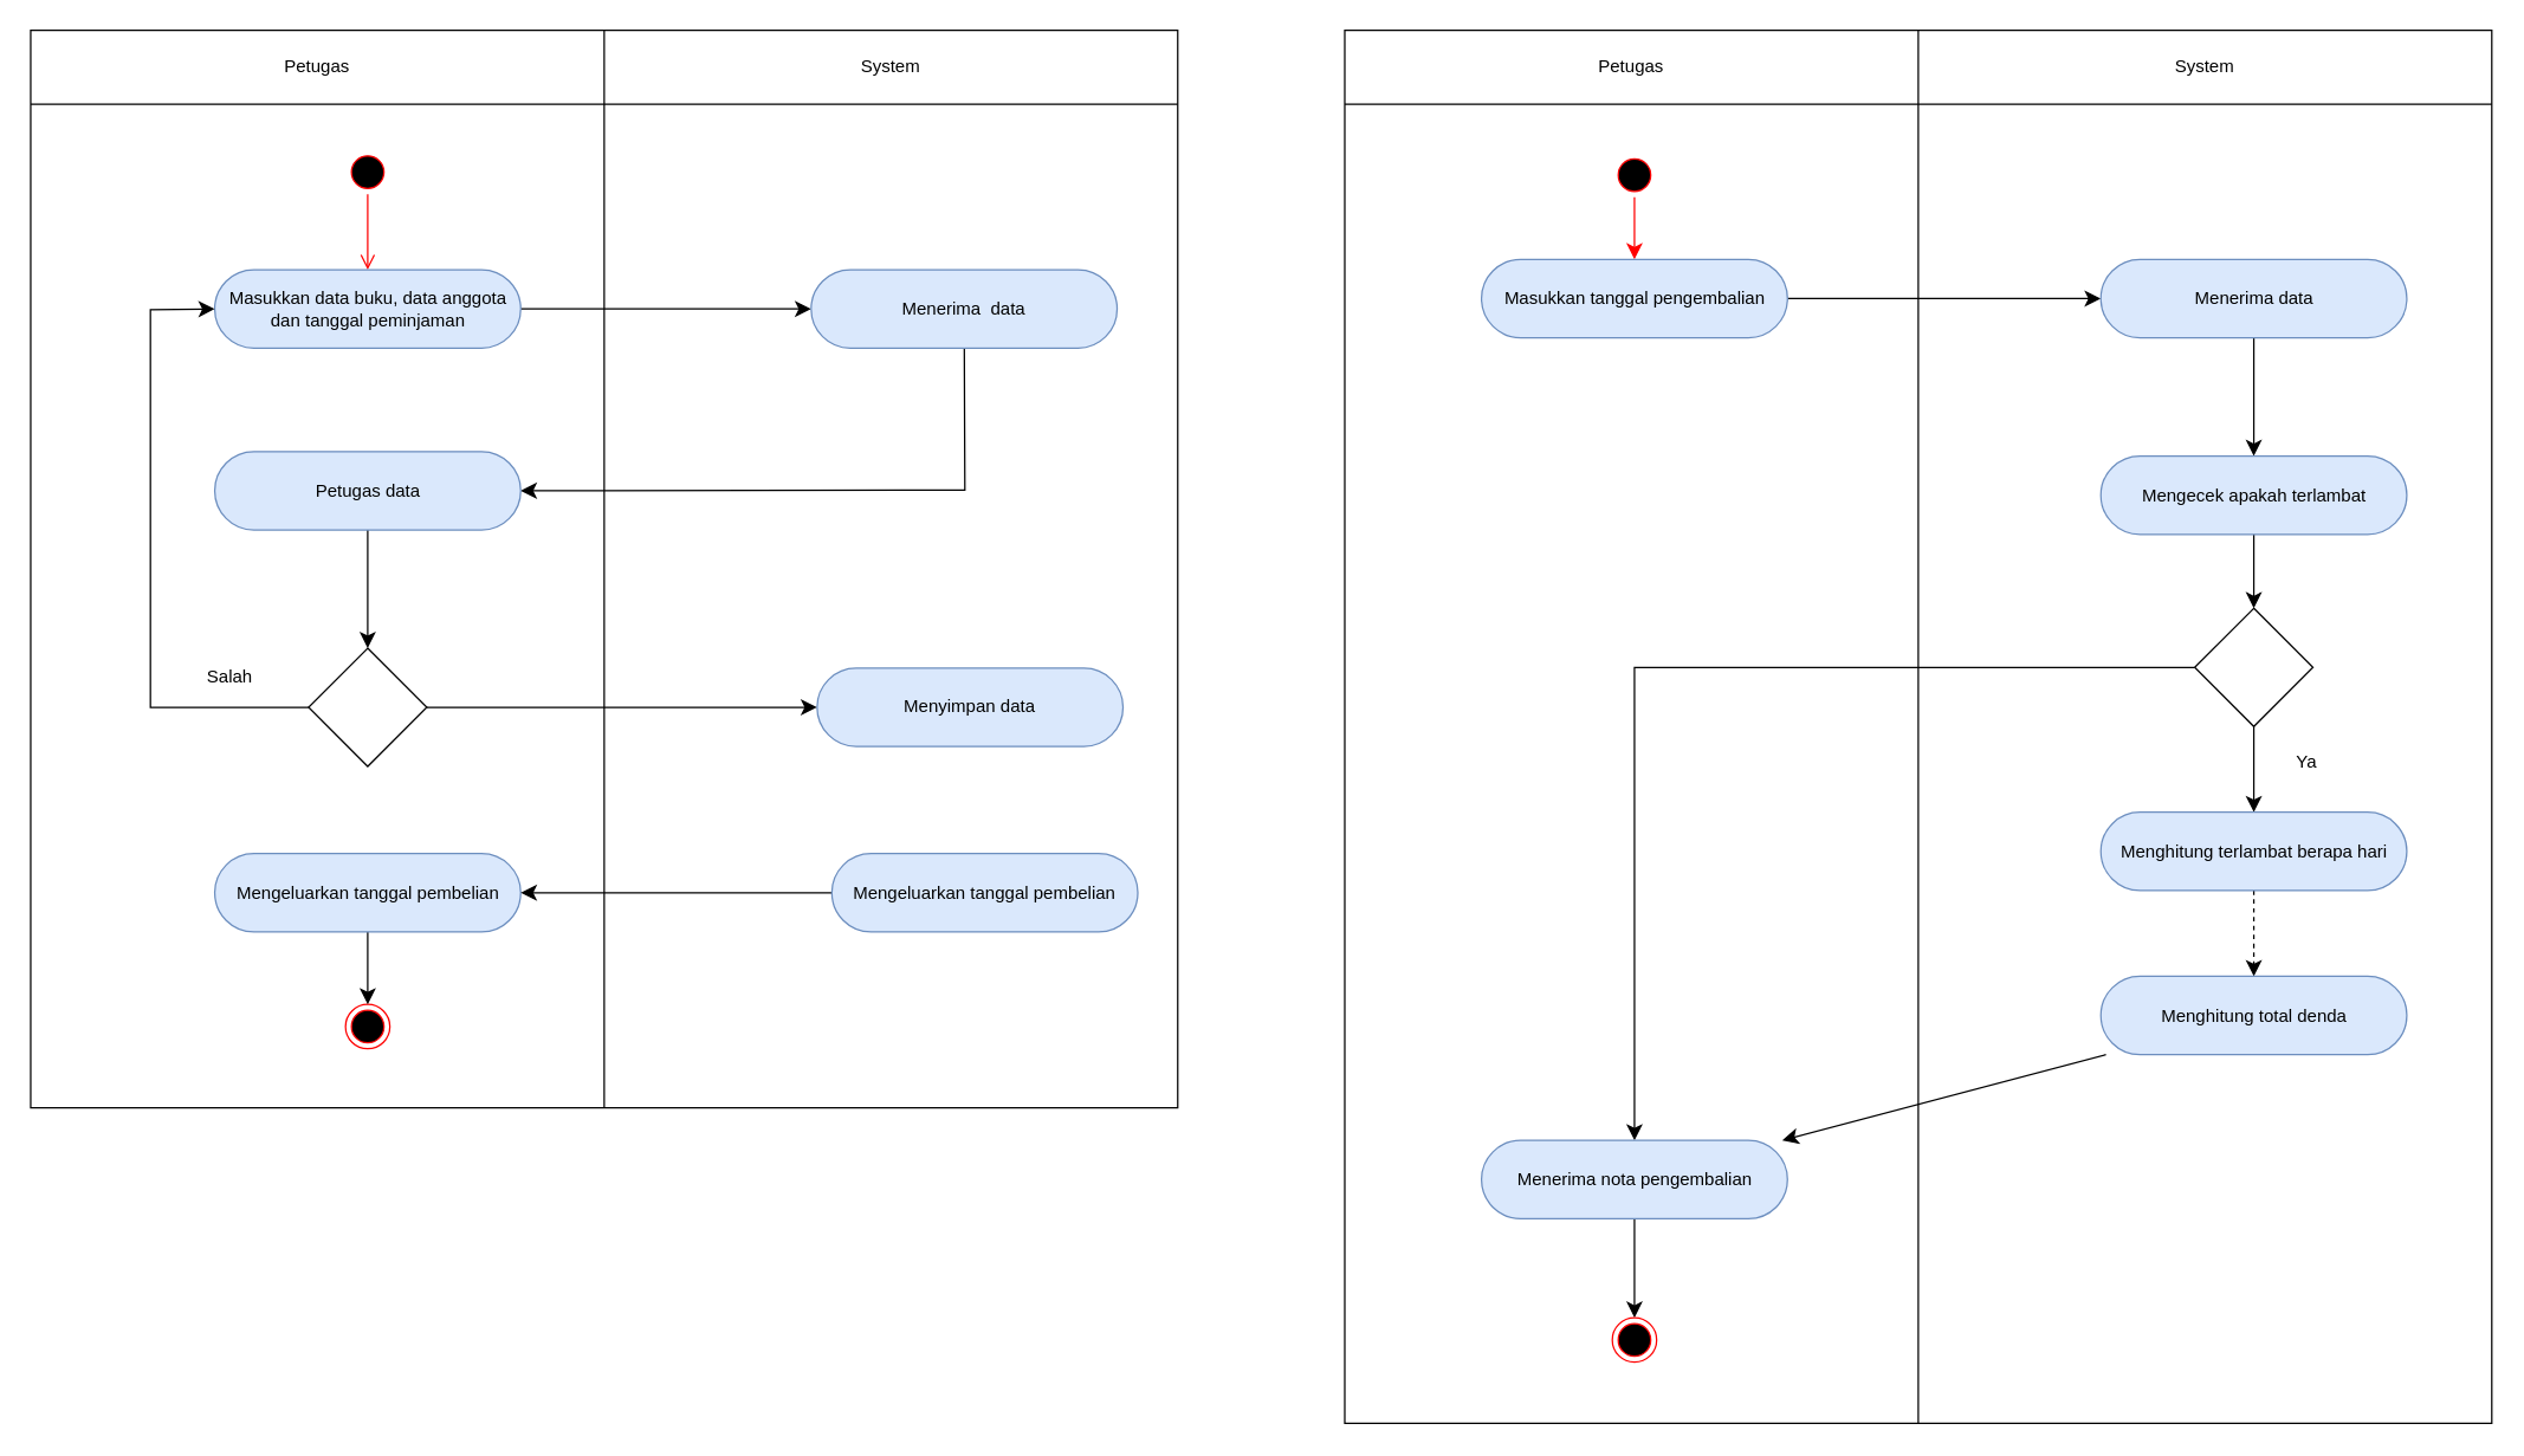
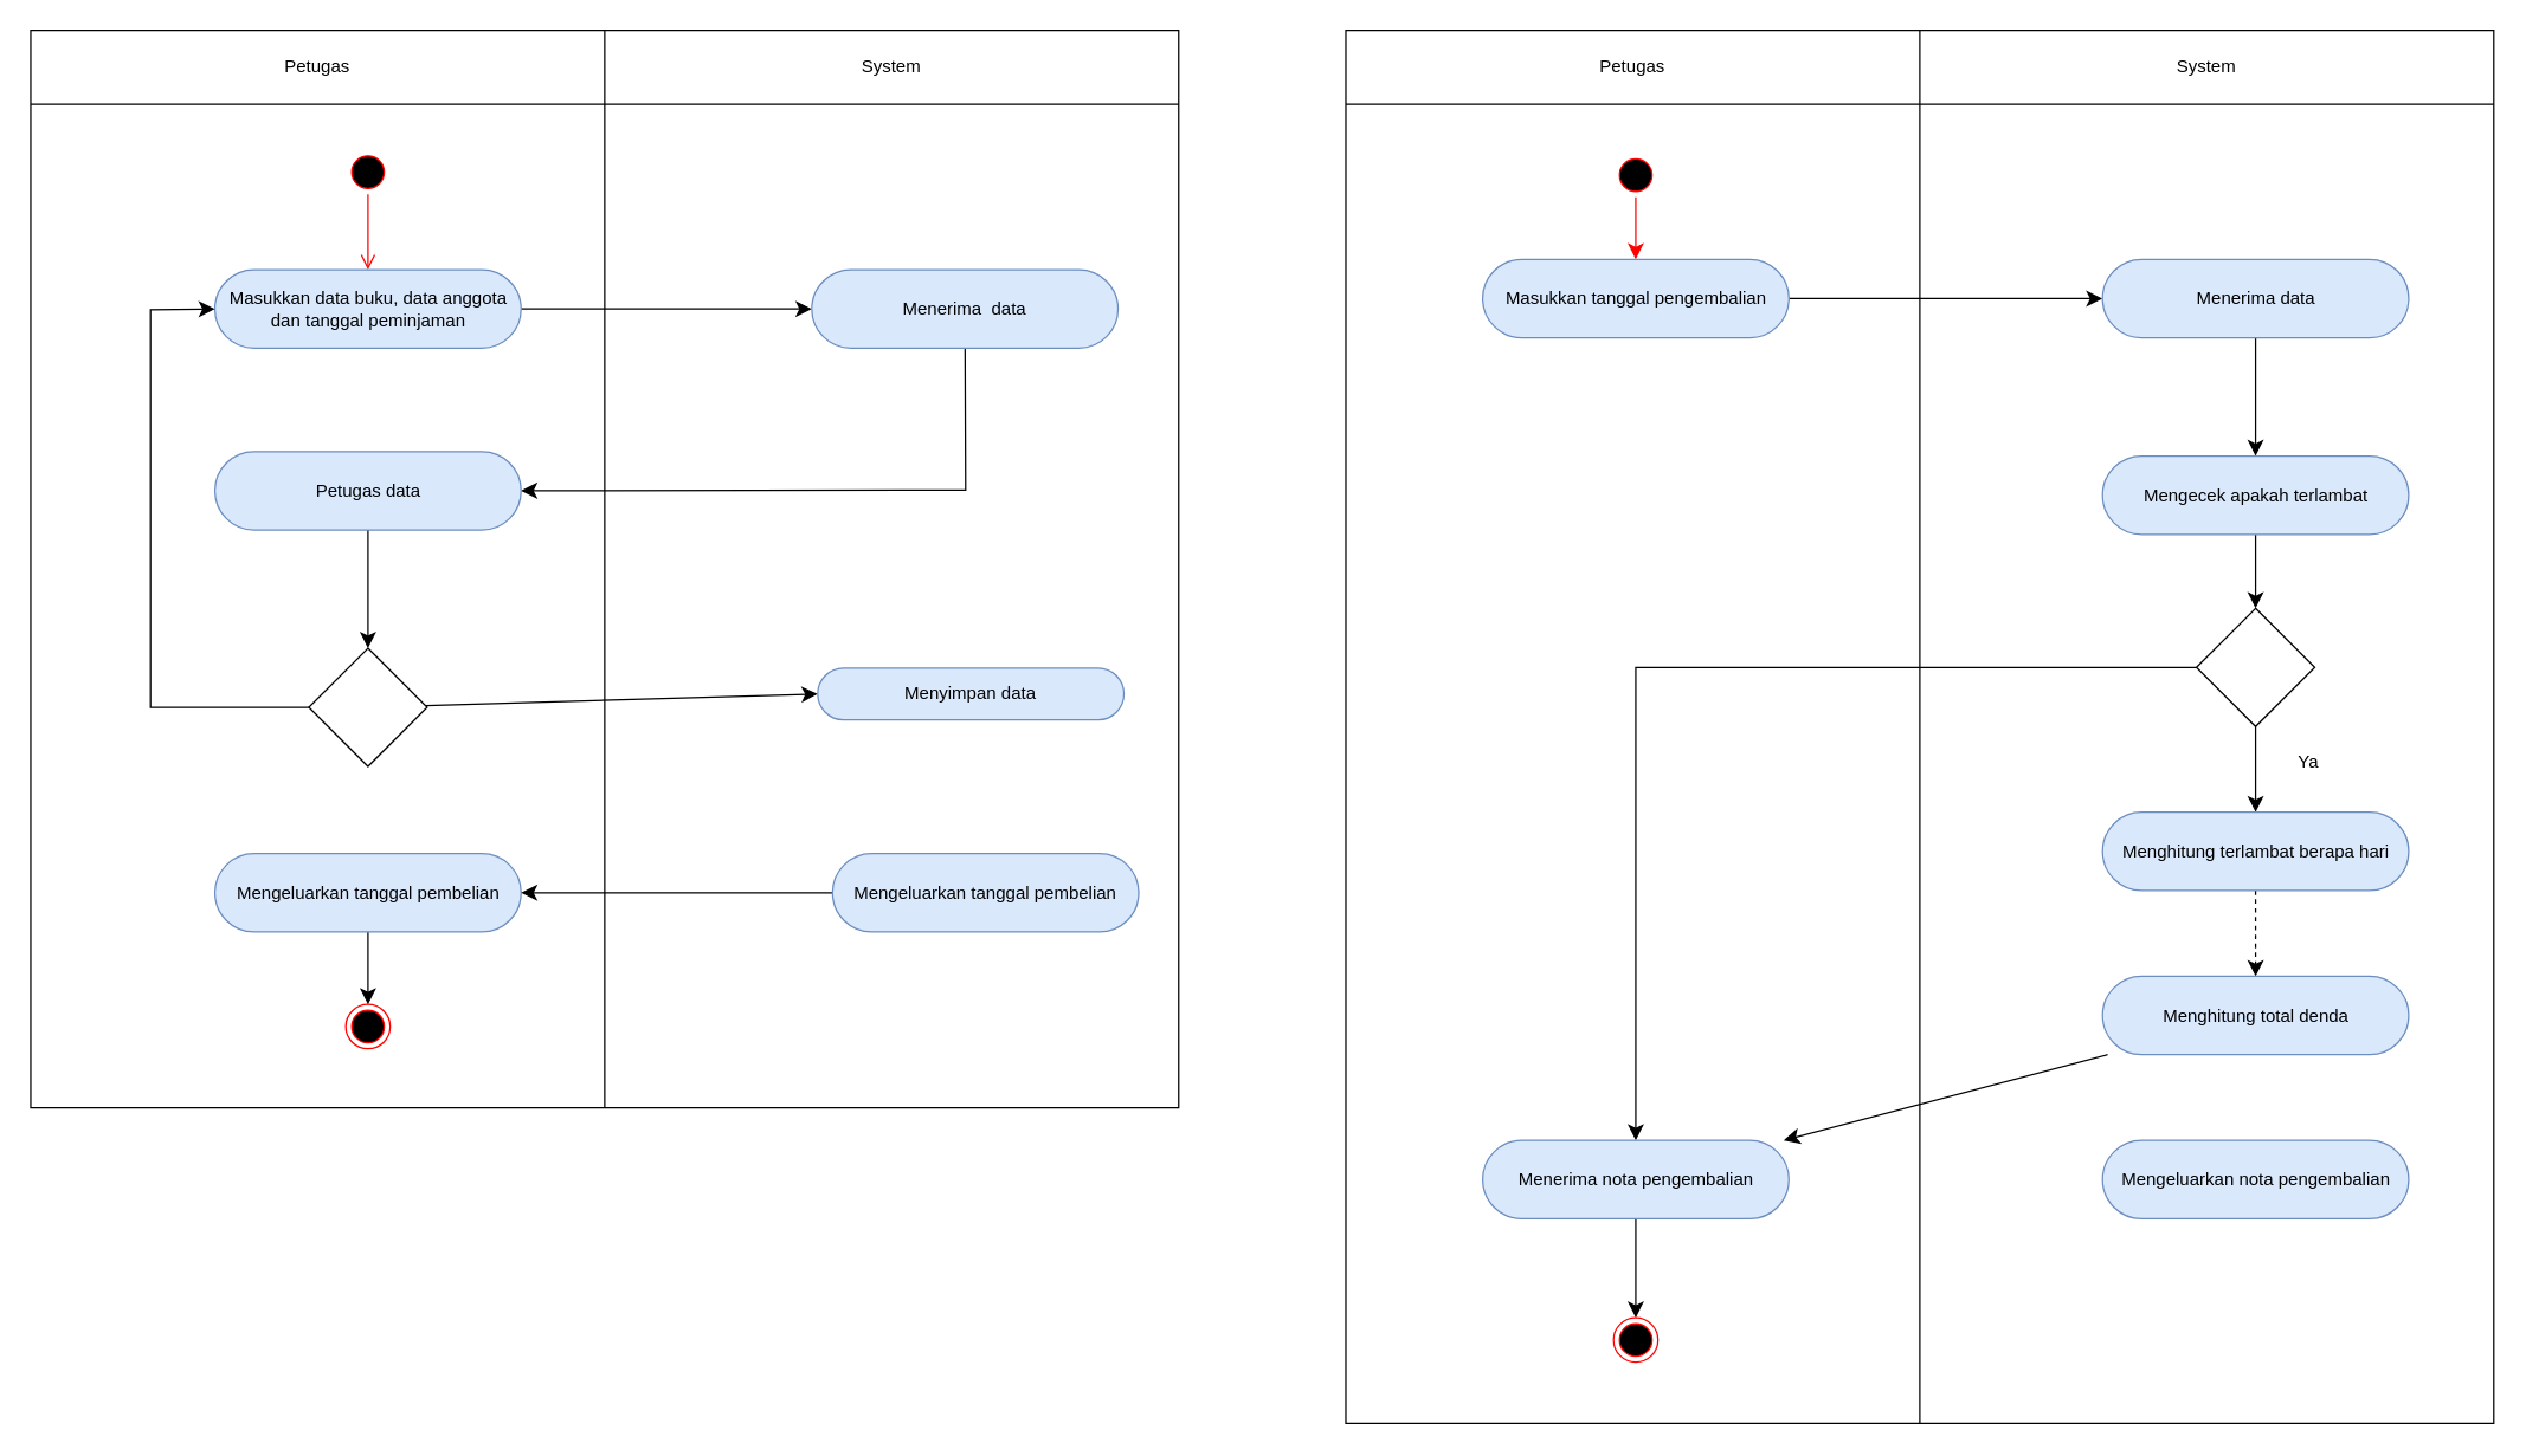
  <mxCell id="0" />
  <mxCell id="1" parent="0" />
  <mxCell id="2" value="" style="shape=table;startSize=0;container=1;collapsible=0;childLayout=tableLayout;fillColor=none;" vertex="1" parent="1"><mxGeometry x="20" y="20" width="776" height="729" as="geometry" /></mxCell>
  <mxCell id="3" value="" style="shape=tableRow;horizontal=0;startSize=0;swimlaneHead=0;swimlaneBody=0;strokeColor=inherit;top=0;left=0;bottom=0;right=0;collapsible=0;dropTarget=0;fillColor=none;points=[[0,0.5],[1,0.5]];portConstraint=eastwest;" vertex="1" parent="2"><mxGeometry width="776" height="50" as="geometry" /></mxCell>
  <mxCell id="4" value="Petugas" style="shape=partialRectangle;html=1;whiteSpace=wrap;connectable=0;strokeColor=inherit;overflow=hidden;fillColor=none;top=0;left=0;bottom=0;right=0;pointerEvents=1;" vertex="1" parent="3"><mxGeometry width="388" height="50" as="geometry"><mxRectangle width="388" height="50" as="alternateBounds" /></mxGeometry></mxCell>
  <mxCell id="5" value="System" style="shape=partialRectangle;html=1;whiteSpace=wrap;connectable=0;strokeColor=inherit;overflow=hidden;fillColor=none;top=0;left=0;bottom=0;right=0;pointerEvents=1;" vertex="1" parent="3"><mxGeometry x="388" width="388" height="50" as="geometry"><mxRectangle width="388" height="50" as="alternateBounds" /></mxGeometry></mxCell>
  <mxCell id="6" value="" style="shape=tableRow;horizontal=0;startSize=0;swimlaneHead=0;swimlaneBody=0;strokeColor=inherit;top=0;left=0;bottom=0;right=0;collapsible=0;dropTarget=0;fillColor=none;points=[[0,0.5],[1,0.5]];portConstraint=eastwest;" vertex="1" parent="2"><mxGeometry y="50" width="776" height="679" as="geometry" /></mxCell>
  <mxCell id="7" value="" style="shape=partialRectangle;html=1;whiteSpace=wrap;connectable=0;strokeColor=inherit;overflow=hidden;fillColor=none;top=0;left=0;bottom=0;right=0;pointerEvents=1;" vertex="1" parent="6"><mxGeometry width="388" height="679" as="geometry"><mxRectangle width="388" height="679" as="alternateBounds" /></mxGeometry></mxCell>
  <mxCell id="8" value="" style="shape=partialRectangle;html=1;whiteSpace=wrap;connectable=0;strokeColor=inherit;overflow=hidden;fillColor=none;top=0;left=0;bottom=0;right=0;pointerEvents=1;" vertex="1" parent="6"><mxGeometry x="388" width="388" height="679" as="geometry"><mxRectangle width="388" height="679" as="alternateBounds" /></mxGeometry></mxCell>
  <mxCell id="9" value="" style="ellipse;html=1;shape=startState;fillColor=#000000;strokeColor=#ff0000;" vertex="1" parent="1"><mxGeometry x="233" y="101" width="30" height="30" as="geometry" /></mxCell>
  <mxCell id="10" value="" style="edgeStyle=orthogonalEdgeStyle;html=1;verticalAlign=bottom;endArrow=open;endSize=8;strokeColor=#ff0000;rounded=0;fontSize=12;curved=1;entryX=0.5;entryY=0;entryDx=0;entryDy=0;" edge="1" source="9" parent="1" target="13"><mxGeometry relative="1" as="geometry"><mxPoint x="247" y="189" as="targetPoint" /></mxGeometry></mxCell>
  <mxCell id="11" value="" style="ellipse;html=1;shape=endState;fillColor=#000000;strokeColor=#ff0000;" vertex="1" parent="1"><mxGeometry x="233" y="679" width="30" height="30" as="geometry" /></mxCell>
  <mxCell id="12" style="edgeStyle=none;curved=1;rounded=0;orthogonalLoop=1;jettySize=auto;html=1;entryX=0;entryY=0.5;entryDx=0;entryDy=0;fontSize=12;startSize=8;endSize=8;" edge="1" parent="1" source="13" target="15"><mxGeometry relative="1" as="geometry" /></mxCell>
  <mxCell id="13" value="Masukkan data buku, data anggota dan tanggal peminjaman" style="rounded=1;whiteSpace=wrap;html=1;strokeWidth=1;perimeterSpacing=0;glass=0;fillColor=#dae8fc;strokeColor=#6c8ebf;arcSize=50;" vertex="1" parent="1"><mxGeometry x="144.5" y="182" width="207" height="53" as="geometry" /></mxCell>
  <mxCell id="14" style="edgeStyle=none;curved=0;rounded=0;orthogonalLoop=1;jettySize=auto;html=1;entryX=1;entryY=0.5;entryDx=0;entryDy=0;fontSize=12;startSize=8;endSize=8;" edge="1" parent="1" source="15" target="17"><mxGeometry relative="1" as="geometry"><Array as="points"><mxPoint x="652" y="331" /></Array></mxGeometry></mxCell>
  <mxCell id="15" value="Menerima&amp;nbsp; data" style="rounded=1;whiteSpace=wrap;html=1;strokeWidth=1;perimeterSpacing=0;glass=0;fillColor=#dae8fc;strokeColor=#6c8ebf;arcSize=50;" vertex="1" parent="1"><mxGeometry x="548" y="182" width="207" height="53" as="geometry" /></mxCell>
  <mxCell id="16" style="edgeStyle=none;curved=1;rounded=0;orthogonalLoop=1;jettySize=auto;html=1;entryX=0.5;entryY=0;entryDx=0;entryDy=0;fontSize=12;startSize=8;endSize=8;" edge="1" parent="1" source="17" target="20"><mxGeometry relative="1" as="geometry" /></mxCell>
  <mxCell id="17" value="Petugas data" style="rounded=1;whiteSpace=wrap;html=1;strokeWidth=1;perimeterSpacing=0;glass=0;fillColor=#dae8fc;strokeColor=#6c8ebf;arcSize=50;" vertex="1" parent="1"><mxGeometry x="144.5" y="305" width="207" height="53" as="geometry" /></mxCell>
  <mxCell id="18" style="edgeStyle=none;curved=0;rounded=0;orthogonalLoop=1;jettySize=auto;html=1;entryX=0;entryY=0.5;entryDx=0;entryDy=0;fontSize=12;startSize=8;endSize=8;" edge="1" parent="1" source="20" target="13"><mxGeometry relative="1" as="geometry"><Array as="points"><mxPoint x="101" y="478" /><mxPoint x="101" y="209" /></Array></mxGeometry></mxCell>
  <mxCell id="19" style="edgeStyle=none;curved=1;rounded=0;orthogonalLoop=1;jettySize=auto;html=1;entryX=0;entryY=0.5;entryDx=0;entryDy=0;fontSize=12;startSize=8;endSize=8;" edge="1" parent="1" source="20" target="22"><mxGeometry relative="1" as="geometry" /></mxCell>
  <mxCell id="20" value="" style="rhombus;whiteSpace=wrap;html=1;" vertex="1" parent="1"><mxGeometry x="208" y="438" width="80" height="80" as="geometry" /></mxCell>
- <mxCell id="21" value="Salah" style="text;html=1;align=center;verticalAlign=middle;whiteSpace=wrap;rounded=0;" vertex="1" parent="1"><mxGeometry x="125" y="443" width="60" height="30" as="geometry" /></mxCell>
- <mxCell id="22" value="Menyimpan data" style="rounded=1;whiteSpace=wrap;html=1;strokeWidth=1;perimeterSpacing=0;glass=0;fillColor=#dae8fc;strokeColor=#6c8ebf;arcSize=50;" vertex="1" parent="1"><mxGeometry x="552" y="451.5" width="207" height="53" as="geometry" /></mxCell>
+ <mxCell id="22" value="Menyimpan data" style="rounded=1;whiteSpace=wrap;html=1;strokeWidth=1;perimeterSpacing=0;glass=0;fillColor=#dae8fc;strokeColor=#6c8ebf;arcSize=50;" vertex="1" parent="1"><mxGeometry x="552" y="451.5" width="207" height="35" as="geometry" /></mxCell>
  <mxCell id="23" style="edgeStyle=none;curved=1;rounded=0;orthogonalLoop=1;jettySize=auto;html=1;entryX=0.5;entryY=0;entryDx=0;entryDy=0;fontSize=12;startSize=8;endSize=8;" edge="1" parent="1" source="24" target="11"><mxGeometry relative="1" as="geometry" /></mxCell>
  <mxCell id="24" value="Mengeluarkan tanggal pembelian" style="rounded=1;whiteSpace=wrap;html=1;strokeWidth=1;perimeterSpacing=0;glass=0;fillColor=#dae8fc;strokeColor=#6c8ebf;arcSize=50;" vertex="1" parent="1"><mxGeometry x="144.5" y="577" width="207" height="53" as="geometry" /></mxCell>
  <mxCell id="25" style="edgeStyle=none;curved=1;rounded=0;orthogonalLoop=1;jettySize=auto;html=1;entryX=1;entryY=0.5;entryDx=0;entryDy=0;fontSize=12;startSize=8;endSize=8;" edge="1" parent="1" source="26" target="24"><mxGeometry relative="1" as="geometry" /></mxCell>
  <mxCell id="26" value="Mengeluarkan tanggal pembelian" style="rounded=1;whiteSpace=wrap;html=1;strokeWidth=1;perimeterSpacing=0;glass=0;fillColor=#dae8fc;strokeColor=#6c8ebf;arcSize=50;" vertex="1" parent="1"><mxGeometry x="562" y="577" width="207" height="53" as="geometry" /></mxCell>
  <mxCell id="27" value="" style="shape=table;startSize=0;container=1;collapsible=0;childLayout=tableLayout;fillColor=none;" vertex="1" parent="1"><mxGeometry x="909" y="20" width="776" height="942.402" as="geometry" /></mxCell>
  <mxCell id="28" value="" style="shape=tableRow;horizontal=0;startSize=0;swimlaneHead=0;swimlaneBody=0;strokeColor=inherit;top=0;left=0;bottom=0;right=0;collapsible=0;dropTarget=0;fillColor=none;points=[[0,0.5],[1,0.5]];portConstraint=eastwest;" vertex="1" parent="27"><mxGeometry width="776" height="50" as="geometry" /></mxCell>
  <mxCell id="29" value="Petugas" style="shape=partialRectangle;html=1;whiteSpace=wrap;connectable=0;strokeColor=inherit;overflow=hidden;fillColor=none;top=0;left=0;bottom=0;right=0;pointerEvents=1;" vertex="1" parent="28"><mxGeometry width="388" height="50" as="geometry"><mxRectangle width="388" height="50" as="alternateBounds" /></mxGeometry></mxCell>
  <mxCell id="30" value="System" style="shape=partialRectangle;html=1;whiteSpace=wrap;connectable=0;strokeColor=inherit;overflow=hidden;fillColor=none;top=0;left=0;bottom=0;right=0;pointerEvents=1;" vertex="1" parent="28"><mxGeometry x="388" width="388" height="50" as="geometry"><mxRectangle width="388" height="50" as="alternateBounds" /></mxGeometry></mxCell>
  <mxCell id="31" value="" style="shape=tableRow;horizontal=0;startSize=0;swimlaneHead=0;swimlaneBody=0;strokeColor=inherit;top=0;left=0;bottom=0;right=0;collapsible=0;dropTarget=0;fillColor=none;points=[[0,0.5],[1,0.5]];portConstraint=eastwest;" vertex="1" parent="27"><mxGeometry y="50" width="776" height="892" as="geometry" /></mxCell>
  <mxCell id="32" value="" style="shape=partialRectangle;html=1;whiteSpace=wrap;connectable=0;strokeColor=inherit;overflow=hidden;fillColor=none;top=0;left=0;bottom=0;right=0;pointerEvents=1;" vertex="1" parent="31"><mxGeometry width="388" height="892" as="geometry"><mxRectangle width="388" height="892" as="alternateBounds" /></mxGeometry></mxCell>
  <mxCell id="33" value="" style="shape=partialRectangle;html=1;whiteSpace=wrap;connectable=0;strokeColor=inherit;overflow=hidden;fillColor=none;top=0;left=0;bottom=0;right=0;pointerEvents=1;" vertex="1" parent="31"><mxGeometry x="388" width="388" height="892" as="geometry"><mxRectangle width="388" height="892" as="alternateBounds" /></mxGeometry></mxCell>
  <mxCell id="34" style="edgeStyle=none;curved=1;rounded=0;orthogonalLoop=1;jettySize=auto;html=1;entryX=0.5;entryY=0;entryDx=0;entryDy=0;fontSize=12;startSize=8;endSize=8;strokeColor=#FF0000;" edge="1" parent="1" source="35" target="37"><mxGeometry relative="1" as="geometry" /></mxCell>
  <mxCell id="35" value="" style="ellipse;html=1;shape=startState;fillColor=#000000;strokeColor=#ff0000;" vertex="1" parent="1"><mxGeometry x="1090" y="103" width="30" height="30" as="geometry" /></mxCell>
  <mxCell id="36" style="edgeStyle=none;curved=1;rounded=0;orthogonalLoop=1;jettySize=auto;html=1;entryX=0;entryY=0.5;entryDx=0;entryDy=0;fontSize=12;startSize=8;endSize=8;" edge="1" parent="1" source="37" target="39"><mxGeometry relative="1" as="geometry" /></mxCell>
  <mxCell id="37" value="Masukkan tanggal pengembalian" style="rounded=1;whiteSpace=wrap;html=1;strokeWidth=1;perimeterSpacing=0;glass=0;fillColor=#dae8fc;strokeColor=#6c8ebf;arcSize=50;" vertex="1" parent="1"><mxGeometry x="1001.5" y="175" width="207" height="53" as="geometry" /></mxCell>
  <mxCell id="38" style="edgeStyle=none;curved=1;rounded=0;orthogonalLoop=1;jettySize=auto;html=1;entryX=0.5;entryY=0;entryDx=0;entryDy=0;fontSize=12;startSize=8;endSize=8;" edge="1" parent="1" source="39" target="41"><mxGeometry relative="1" as="geometry" /></mxCell>
  <mxCell id="39" value="Menerima data" style="rounded=1;whiteSpace=wrap;html=1;strokeWidth=1;perimeterSpacing=0;glass=0;fillColor=#dae8fc;strokeColor=#6c8ebf;arcSize=50;" vertex="1" parent="1"><mxGeometry x="1420.5" y="175" width="207" height="53" as="geometry" /></mxCell>
  <mxCell id="40" style="edgeStyle=none;curved=1;rounded=0;orthogonalLoop=1;jettySize=auto;html=1;entryX=0.5;entryY=0;entryDx=0;entryDy=0;fontSize=12;startSize=8;endSize=8;" edge="1" parent="1" source="41" target="44"><mxGeometry relative="1" as="geometry" /></mxCell>
  <mxCell id="41" value="Mengecek apakah terlambat" style="rounded=1;whiteSpace=wrap;html=1;strokeWidth=1;perimeterSpacing=0;glass=0;fillColor=#dae8fc;strokeColor=#6c8ebf;arcSize=50;" vertex="1" parent="1"><mxGeometry x="1420.5" y="308" width="207" height="53" as="geometry" /></mxCell>
  <mxCell id="42" style="edgeStyle=none;curved=0;rounded=0;orthogonalLoop=1;jettySize=auto;html=1;entryX=0.5;entryY=0;entryDx=0;entryDy=0;fontSize=12;startSize=8;endSize=8;" edge="1" parent="1" source="44" target="51"><mxGeometry relative="1" as="geometry"><Array as="points"><mxPoint x="1105" y="451" /></Array></mxGeometry></mxCell>
  <mxCell id="43" style="edgeStyle=none;curved=1;rounded=0;orthogonalLoop=1;jettySize=auto;html=1;entryX=0.5;entryY=0;entryDx=0;entryDy=0;fontSize=12;startSize=8;endSize=8;" edge="1" parent="1" source="44" target="46"><mxGeometry relative="1" as="geometry" /></mxCell>
  <mxCell id="44" value="" style="rhombus;whiteSpace=wrap;html=1;" vertex="1" parent="1"><mxGeometry x="1484" y="411" width="80" height="80" as="geometry" /></mxCell>
  <mxCell id="45" style="edgeStyle=none;curved=1;rounded=0;orthogonalLoop=1;jettySize=auto;html=1;entryX=0.5;entryY=0;entryDx=0;entryDy=0;fontSize=12;startSize=8;endSize=8;dashed=1;" edge="1" parent="1" source="46" target="48"><mxGeometry relative="1" as="geometry" /></mxCell>
  <mxCell id="46" value="Menghitung terlambat berapa hari" style="rounded=1;whiteSpace=wrap;html=1;strokeWidth=1;perimeterSpacing=0;glass=0;fillColor=#dae8fc;strokeColor=#6c8ebf;arcSize=50;" vertex="1" parent="1"><mxGeometry x="1420.5" y="549" width="207" height="53" as="geometry" /></mxCell>
  <mxCell id="47" style="edgeStyle=none;curved=1;rounded=0;orthogonalLoop=1;jettySize=auto;html=1;fontSize=12;startSize=8;endSize=8;" edge="1" parent="1" source="48" target="51"><mxGeometry relative="1" as="geometry" /></mxCell>
  <mxCell id="48" value="Menghitung total denda" style="rounded=1;whiteSpace=wrap;html=1;strokeWidth=1;perimeterSpacing=0;glass=0;fillColor=#dae8fc;strokeColor=#6c8ebf;arcSize=50;" vertex="1" parent="1"><mxGeometry x="1420.5" y="660" width="207" height="53" as="geometry" /></mxCell>
+ <mxCell id="49" value="Mengeluarkan nota pengembalian" style="rounded=1;whiteSpace=wrap;html=1;strokeWidth=1;perimeterSpacing=0;glass=0;fillColor=#dae8fc;strokeColor=#6c8ebf;arcSize=50;" vertex="1" parent="1"><mxGeometry x="1420.5" y="771" width="207" height="53" as="geometry" /></mxCell>
  <mxCell id="50" style="edgeStyle=none;curved=1;rounded=0;orthogonalLoop=1;jettySize=auto;html=1;entryX=0.5;entryY=0;entryDx=0;entryDy=0;fontSize=12;startSize=8;endSize=8;" edge="1" parent="1" source="51" target="52"><mxGeometry relative="1" as="geometry" /></mxCell>
  <mxCell id="51" value="Menerima nota pengembalian" style="rounded=1;whiteSpace=wrap;html=1;strokeWidth=1;perimeterSpacing=0;glass=0;fillColor=#dae8fc;strokeColor=#6c8ebf;arcSize=50;" vertex="1" parent="1"><mxGeometry x="1001.5" y="771" width="207" height="53" as="geometry" /></mxCell>
  <mxCell id="52" value="" style="ellipse;html=1;shape=endState;fillColor=#000000;strokeColor=#ff0000;" vertex="1" parent="1"><mxGeometry x="1090" y="891" width="30" height="30" as="geometry" /></mxCell>
  <mxCell id="53" value="Ya" style="text;html=1;align=center;verticalAlign=middle;whiteSpace=wrap;rounded=0;" vertex="1" parent="1"><mxGeometry x="1530" y="500" width="60" height="30" as="geometry" /></mxCell>
